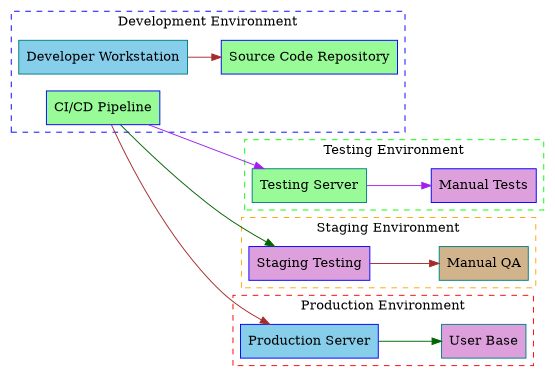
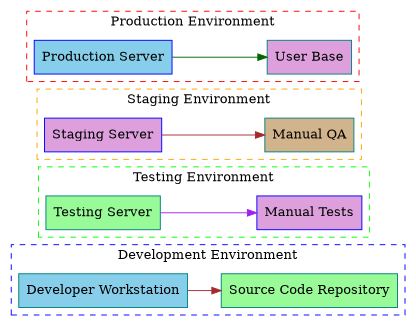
  digraph {
    rankdir=LR
    node [color=teal fillcolor=palegreen shape=rectangle style=filled]
    edge [color=brown]
    "Developer Workstation" [fillcolor=skyblue]
-   "Source Code Repository" [color=blue]
-   "CI/CD Pipeline" [color=blue]
+   "Source Code Repository"
    "Testing Server"
    n5 [color=blue fillcolor=plum label="Manual Tests"]
-   "Staging Server" [color=blue fillcolor=plum label="Staging Testing"]
+   "Staging Server" [color=blue fillcolor=plum]
    "Manual QA" [fillcolor=tan]
    "Production Server" [color=blue fillcolor=skyblue]
    "User Base" [fillcolor=plum]
    subgraph cluster_1 {
      color=blue
      label="Development Environment"
      style=dashed
      "Developer Workstation"
      "Source Code Repository"
-     "CI/CD Pipeline"
    }
    subgraph cluster_2 {
      color=green
      label="Testing Environment"
      style=dashed
      "Testing Server"
      n5
    }
    subgraph cluster_3 {
      color=orange
      label="Staging Environment"
      style=dashed
      "Staging Server"
      "Manual QA"
    }
    subgraph cluster_4 {
      color=red
      label="Production Environment"
      style=dashed
      "Production Server"
      "User Base"
    }
    "Developer Workstation" -> "Source Code Repository"
-   "CI/CD Pipeline" -> "Testing Server" [color=purple]
-   "CI/CD Pipeline" -> "Staging Server" [color=darkgreen]
-   "CI/CD Pipeline" -> "Production Server"
    "Testing Server" -> n5 [color=purple]
    "Staging Server" -> "Manual QA"
    "Production Server" -> "User Base" [color=darkgreen]
  }
